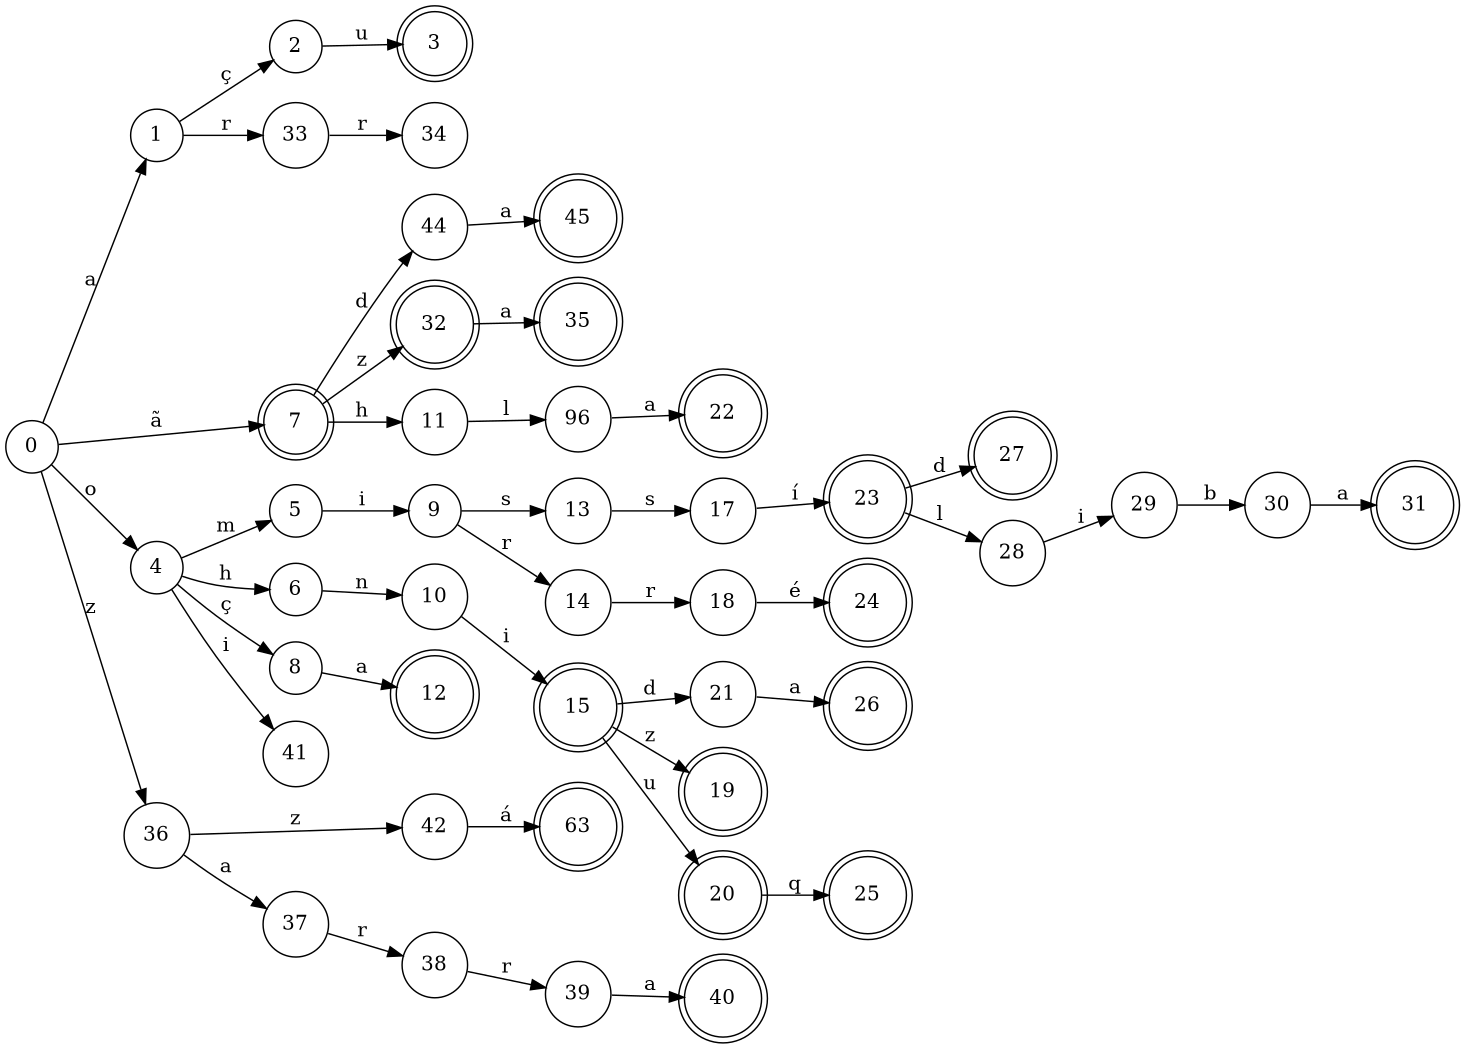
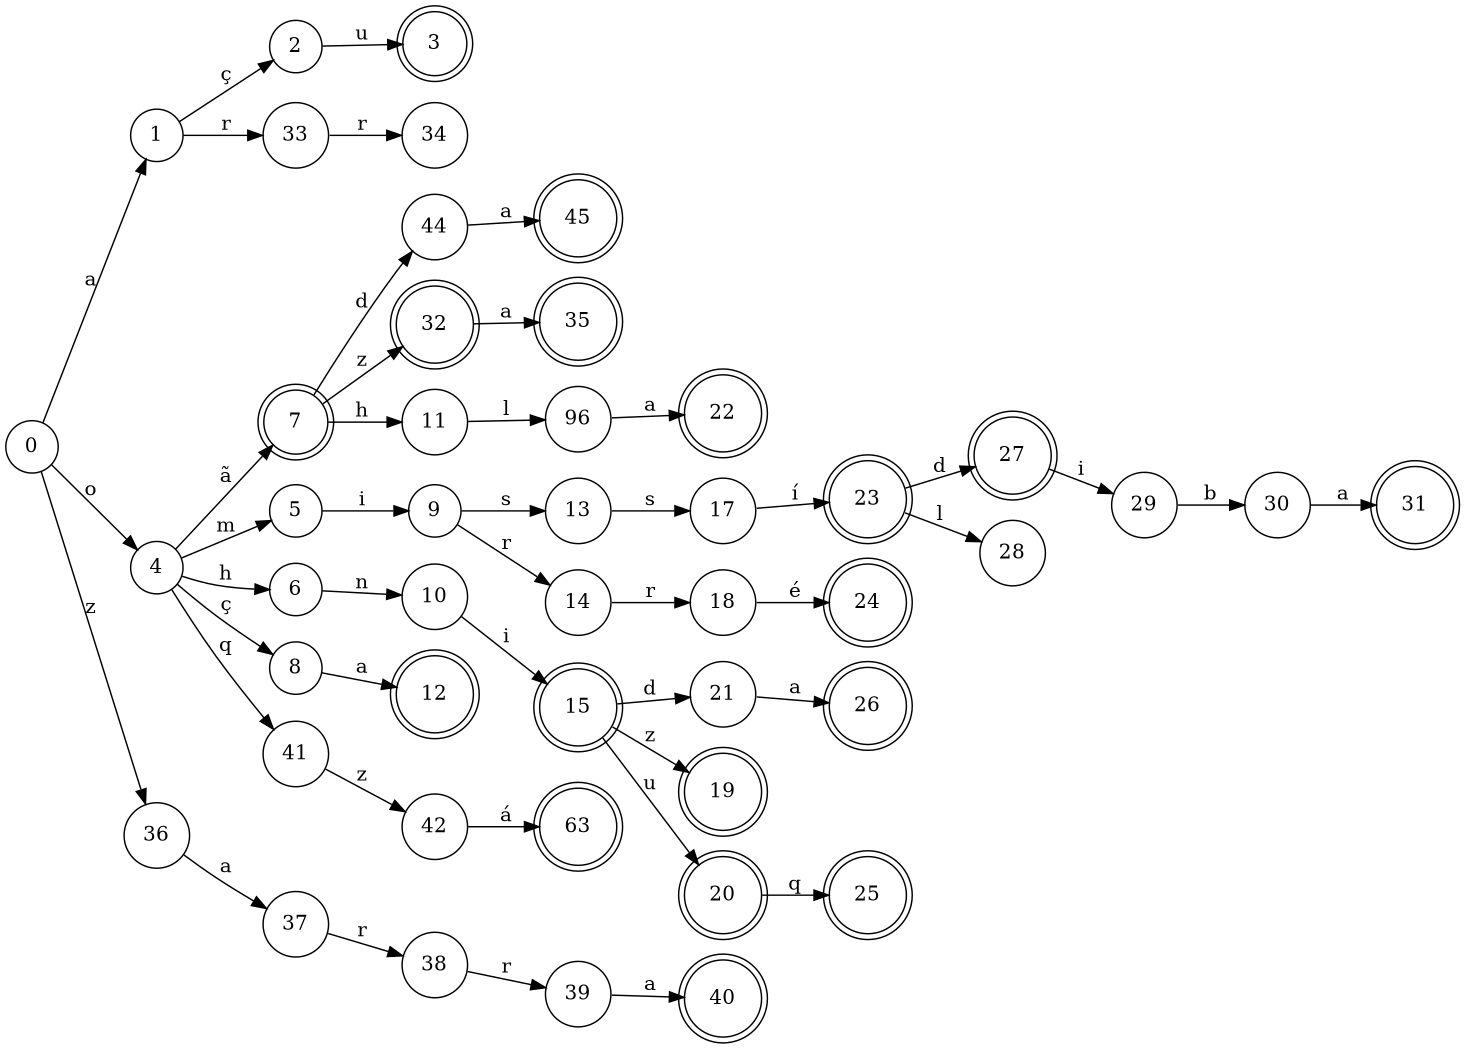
  digraph {
    rankdir=LR
    node [shape=circle]
    3 [shape=doublecircle]
    12 [shape=doublecircle]
    15 [shape=doublecircle]
    19 [shape=doublecircle]
    20 [shape=doublecircle]
    21
    25 [shape=doublecircle]
    26 [shape=doublecircle]
    22 [shape=doublecircle]
    23 [shape=doublecircle]
    27 [shape=doublecircle]
    28
    29
    24 [shape=doublecircle]
    31 [shape=doublecircle]
    7 [shape=doublecircle]
    32 [shape=doublecircle]
    11
    44
    35 [shape=doublecircle]
    n21 [label=96]
    45 [shape=doublecircle]
    40 [shape=doublecircle]
    n24 [label=63 shape=doublecircle]
    0
    1
    4
    36
    2
    33
    5
    6
    8
    41
    37
    34
    9
    10
    42
    13
    14
    17
    18
    30
    38
    39
    15 -> 19 [label=z]
    15 -> 20 [label=u]
    15 -> 21 [label=d]
    20 -> 25 [label=q]
    21 -> 26 [label=a]
    23 -> 27 [label=d]
    23 -> 28 [label=l]
-   28 -> 29 [label=i]
+   27 -> 29 [label=i]
    29 -> 30 [label=b]
    7 -> 32 [label=z]
    7 -> 11 [label=h]
    7 -> 44 [label=d]
    32 -> 35 [label=a]
    11 -> n21 [label=l]
    44 -> 45 [label=a]
    n21 -> 22 [label=a]
    0 -> 1 [label=a]
    0 -> 4 [label=o]
    0 -> 36 [label=z]
    1 -> 2 [label="ç"]
    1 -> 33 [label=r]
-   0 -> 7 [label="ã"]
+   4 -> 7 [label="ã"]
    4 -> 5 [label=m]
    4 -> 6 [label=h]
    4 -> 8 [label="ç"]
-   4 -> 41 [label=i]
+   4 -> 41 [label=q]
    36 -> 37 [label=a]
    2 -> 3 [label=u]
    33 -> 34 [label=r]
    5 -> 9 [label=i]
    6 -> 10 [label=n]
    8 -> 12 [label=a]
-   36 -> 42 [label=z]
+   41 -> 42 [label=z]
    37 -> 38 [label=r]
    9 -> 13 [label=s]
    9 -> 14 [label=r]
    10 -> 15 [label=i]
    42 -> n24 [label="á"]
    13 -> 17 [label=s]
    14 -> 18 [label=r]
    17 -> 23 [label="í"]
    18 -> 24 [label="é"]
    30 -> 31 [label=a]
    38 -> 39 [label=r]
    39 -> 40 [label=a]
  }
